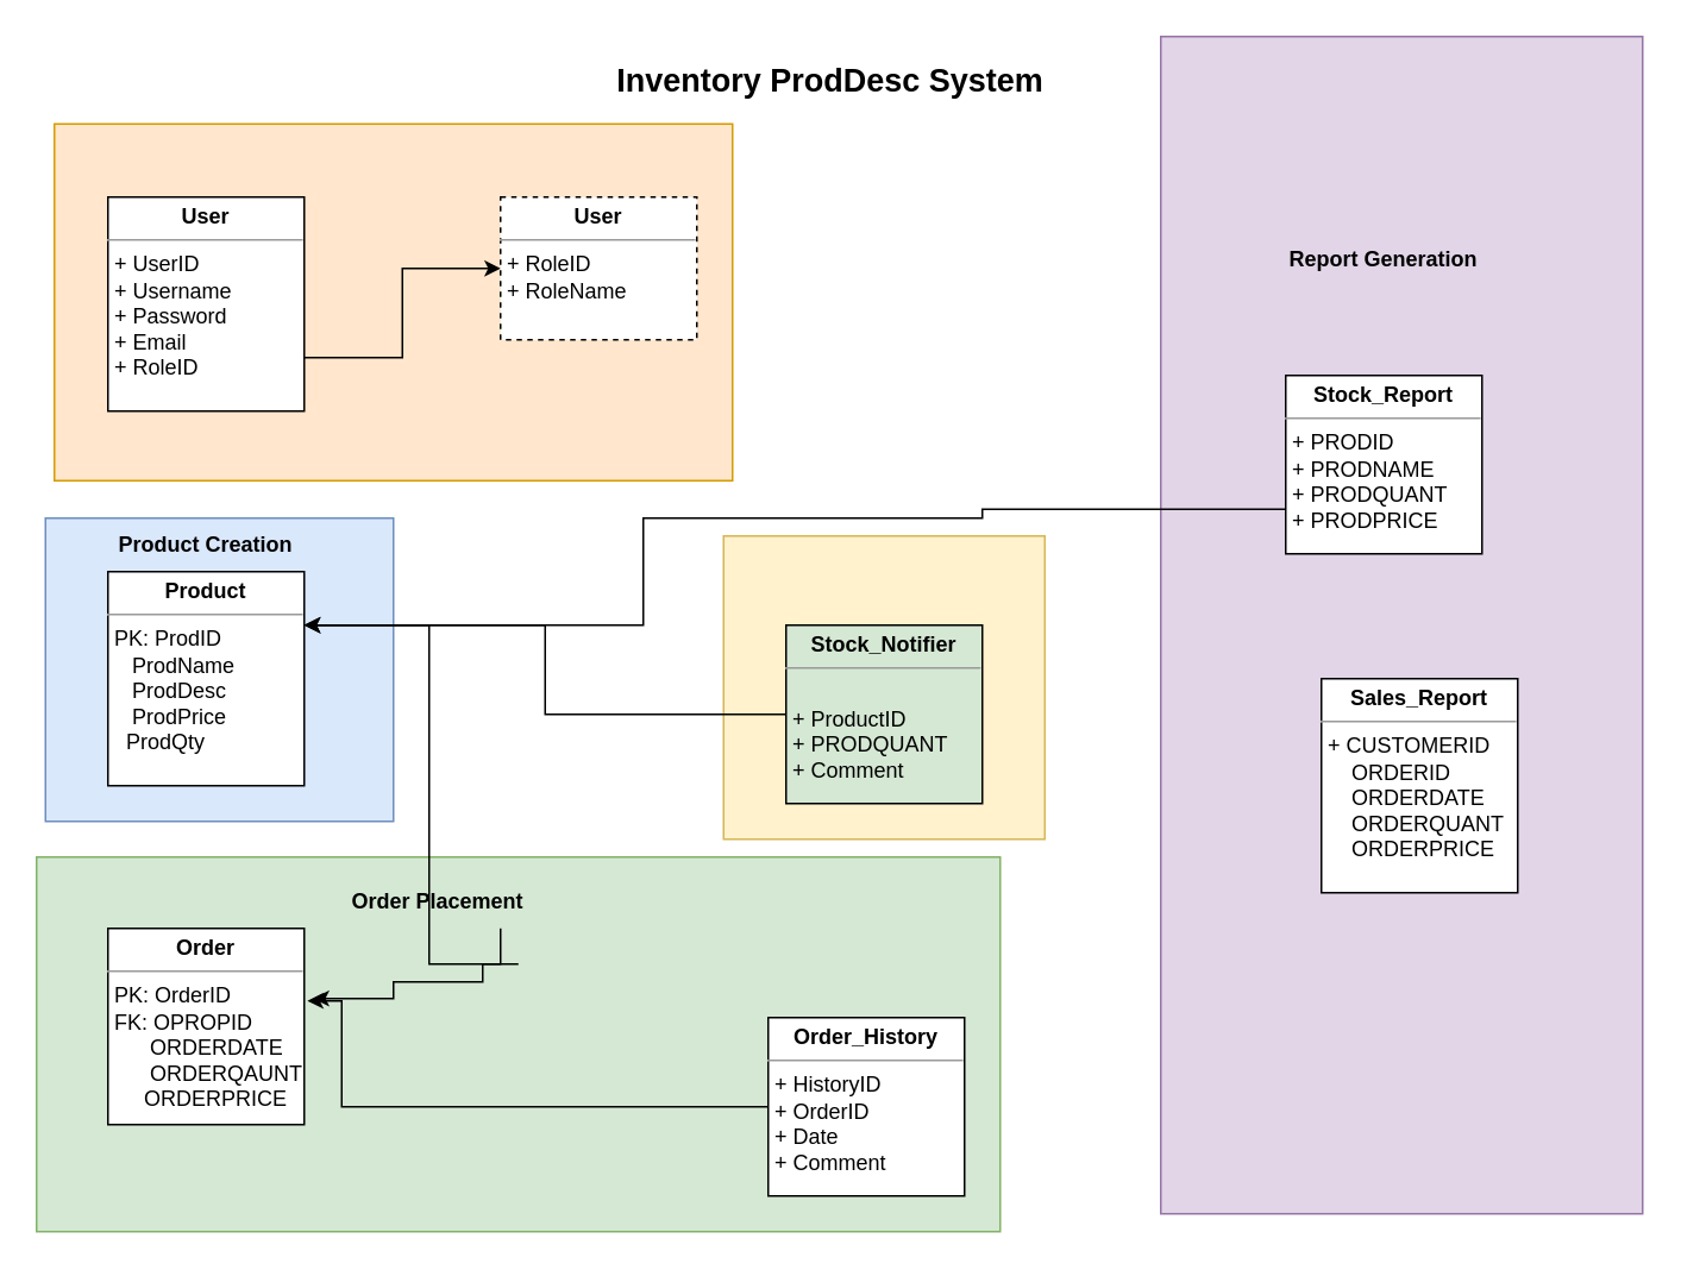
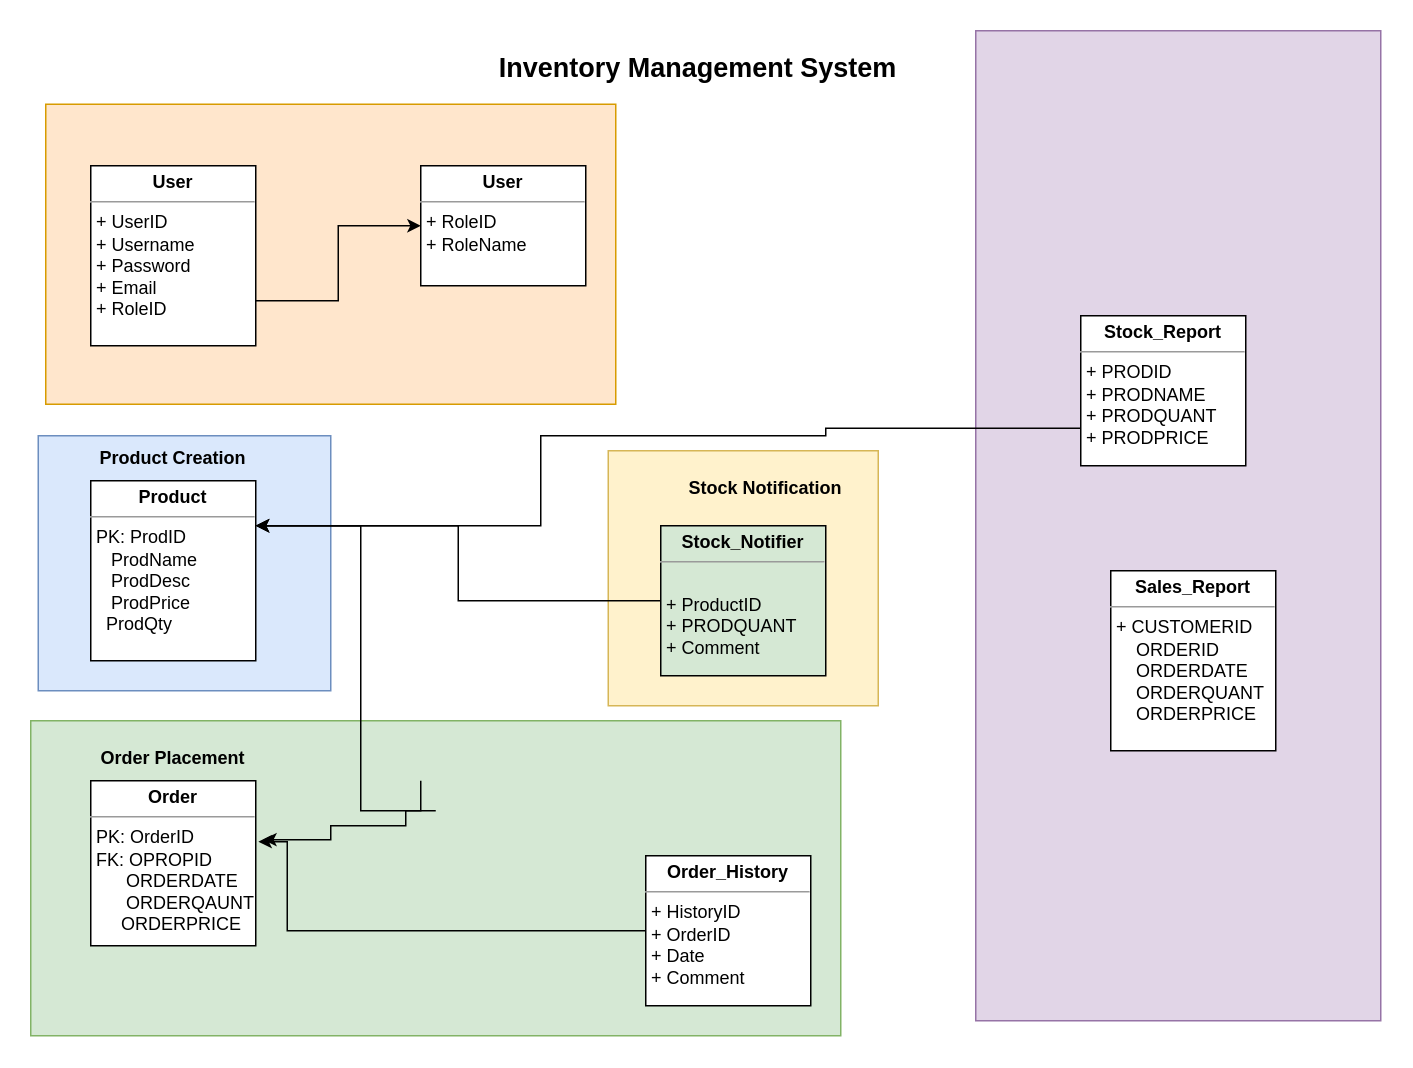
  <mxCell id="0" />
  <mxCell id="1" parent="0" />
  <mxCell id="2" value="" style="verticalLabelPosition=bottom;verticalAlign=top;html=1;shape=mxgraph.basic.rect;fillColor2=none;strokeWidth=1;size=20;indent=5;fillColor=#d5e8d4;strokeColor=#82b366;" parent="1" vertex="1"><mxGeometry x="20" y="480" width="540" height="210" as="geometry" /></mxCell>
  <mxCell id="3" value="" style="verticalLabelPosition=bottom;verticalAlign=top;html=1;shape=mxgraph.basic.rect;fillColor2=none;strokeWidth=1;size=20;indent=5;fillColor=#e1d5e7;strokeColor=#9673a6;" parent="1" vertex="1"><mxGeometry x="650" y="20" width="270" height="660" as="geometry" /></mxCell>
  <mxCell id="4" value="" style="verticalLabelPosition=bottom;verticalAlign=top;html=1;shape=mxgraph.basic.rect;fillColor2=none;strokeWidth=1;size=20;indent=5;fillColor=#fff2cc;strokeColor=#d6b656;" parent="1" vertex="1"><mxGeometry x="405" y="300" width="180" height="170" as="geometry" /></mxCell>
  <mxCell id="5" value="" style="verticalLabelPosition=bottom;verticalAlign=top;html=1;shape=mxgraph.basic.rect;fillColor2=none;strokeWidth=1;size=20;indent=5;fillColor=#dae8fc;strokeColor=#6c8ebf;" parent="1" vertex="1"><mxGeometry x="25" y="290" width="195" height="170" as="geometry" /></mxCell>
  <mxCell id="6" value="" style="verticalLabelPosition=bottom;verticalAlign=top;html=1;shape=mxgraph.basic.rect;fillColor2=none;strokeWidth=1;size=20;indent=5;fillColor=#ffe6cc;strokeColor=#d79b00;" parent="1" vertex="1"><mxGeometry x="30" y="69" width="380" height="200" as="geometry" /></mxCell>
  <mxCell id="7" style="edgeStyle=orthogonalEdgeStyle;rounded=0;orthogonalLoop=1;jettySize=auto;html=1;exitX=1;exitY=0.75;exitDx=0;exitDy=0;entryX=0;entryY=0.5;entryDx=0;entryDy=0;" parent="1" source="8" target="9" edge="1"><mxGeometry relative="1" as="geometry" /></mxCell>
  <mxCell id="8" value="&lt;p style=&quot;margin:0px;margin-top:4px;text-align:center;&quot;&gt;&lt;b&gt;User&lt;/b&gt;&lt;/p&gt;&lt;hr size=&quot;1&quot;&gt;&lt;p style=&quot;margin:0px;margin-left:4px;&quot;&gt;+ UserID&lt;/p&gt;&lt;p style=&quot;margin:0px;margin-left:4px;&quot;&gt;+ Username&lt;/p&gt;&lt;p style=&quot;margin:0px;margin-left:4px;&quot;&gt;+ Password&lt;/p&gt;&lt;p style=&quot;margin:0px;margin-left:4px;&quot;&gt;+ Email&lt;/p&gt;&lt;p style=&quot;margin:0px;margin-left:4px;&quot;&gt;+ RoleID&lt;/p&gt;" style="verticalAlign=top;align=left;overflow=fill;fontSize=12;fontFamily=Helvetica;html=1;whiteSpace=wrap;" parent="1" vertex="1"><mxGeometry x="60" y="110" width="110" height="120" as="geometry" /></mxCell>
- <mxCell id="9" value="&lt;p style=&quot;margin:0px;margin-top:4px;text-align:center;&quot;&gt;&lt;b&gt;User&lt;/b&gt;&lt;/p&gt;&lt;hr size=&quot;1&quot;&gt;&lt;p style=&quot;margin:0px;margin-left:4px;&quot;&gt;+ RoleID&lt;/p&gt;&lt;p style=&quot;margin:0px;margin-left:4px;&quot;&gt;+ RoleName&lt;/p&gt;" style="verticalAlign=top;align=left;overflow=fill;fontSize=12;fontFamily=Helvetica;html=1;whiteSpace=wrap;dashed=1;" parent="1" vertex="1"><mxGeometry x="280" y="110" width="110" height="80" as="geometry" /></mxCell>
+ <mxCell id="9" value="&lt;p style=&quot;margin:0px;margin-top:4px;text-align:center;&quot;&gt;&lt;b&gt;User&lt;/b&gt;&lt;/p&gt;&lt;hr size=&quot;1&quot;&gt;&lt;p style=&quot;margin:0px;margin-left:4px;&quot;&gt;+ RoleID&lt;/p&gt;&lt;p style=&quot;margin:0px;margin-left:4px;&quot;&gt;+ RoleName&lt;/p&gt;" style="verticalAlign=top;align=left;overflow=fill;fontSize=12;fontFamily=Helvetica;html=1;whiteSpace=wrap;" parent="1" vertex="1"><mxGeometry x="280" y="110" width="110" height="80" as="geometry" /></mxCell>
  <mxCell id="10" value="&lt;p style=&quot;margin:0px;margin-top:4px;text-align:center;&quot;&gt;&lt;b&gt;Product&lt;/b&gt;&lt;/p&gt;&lt;hr size=&quot;1&quot;&gt;&lt;p style=&quot;margin:0px;margin-left:4px;&quot;&gt;PK: ProdID&lt;/p&gt;&lt;p style=&quot;margin:0px;margin-left:4px;&quot;&gt;&amp;nbsp; &amp;nbsp;ProdName&lt;/p&gt;&lt;p style=&quot;margin:0px;margin-left:4px;&quot;&gt;&amp;nbsp; &amp;nbsp;ProdDesc&lt;/p&gt;&lt;p style=&quot;margin:0px;margin-left:4px;&quot;&gt;&amp;nbsp; &amp;nbsp;ProdPrice&lt;/p&gt;&lt;p style=&quot;margin:0px;margin-left:4px;&quot;&gt;&amp;nbsp; ProdQty&lt;/p&gt;" style="verticalAlign=top;align=left;overflow=fill;fontSize=12;fontFamily=Helvetica;html=1;whiteSpace=wrap;" parent="1" vertex="1"><mxGeometry x="60" y="320" width="110" height="120" as="geometry" /></mxCell>
  <mxCell id="11" value="&lt;p style=&quot;margin:0px;margin-top:4px;text-align:center;&quot;&gt;&lt;b&gt;Order&lt;/b&gt;&lt;/p&gt;&lt;hr size=&quot;1&quot;&gt;&lt;p style=&quot;margin:0px;margin-left:4px;&quot;&gt;PK: OrderID&lt;/p&gt;&lt;p style=&quot;margin:0px;margin-left:4px;&quot;&gt;FK: OPROPID&lt;/p&gt;&lt;p style=&quot;margin:0px;margin-left:4px;&quot;&gt;&amp;nbsp; &amp;nbsp; &amp;nbsp; ORDERDATE&lt;/p&gt;&lt;p style=&quot;margin:0px;margin-left:4px;&quot;&gt;&amp;nbsp; &amp;nbsp; &amp;nbsp; ORDERQAUNT&lt;/p&gt;&lt;p style=&quot;margin:0px;margin-left:4px;&quot;&gt;&amp;nbsp; &amp;nbsp; &amp;nbsp;ORDERPRICE&lt;/p&gt;" style="verticalAlign=top;align=left;overflow=fill;fontSize=12;fontFamily=Helvetica;html=1;whiteSpace=wrap;" parent="1" vertex="1"><mxGeometry x="60" y="520" width="110" height="110" as="geometry" /></mxCell>
  <mxCell id="12" style="edgeStyle=orthogonalEdgeStyle;rounded=0;orthogonalLoop=1;jettySize=auto;html=1;entryX=1.045;entryY=0.357;entryDx=0;entryDy=0;entryPerimeter=0;" parent="1" target="11" edge="1"><mxGeometry relative="1" as="geometry"><Array as="points"><mxPoint x="270" y="550" /><mxPoint x="220" y="550" /><mxPoint x="220" y="559" /></Array><mxPoint x="290" y="540" as="sourcePoint" /></mxGeometry></mxCell>
  <mxCell id="13" style="edgeStyle=orthogonalEdgeStyle;rounded=0;orthogonalLoop=1;jettySize=auto;html=1;exitX=0;exitY=0.25;exitDx=0;exitDy=0;entryX=1;entryY=0.25;entryDx=0;entryDy=0;" parent="1" target="10" edge="1"><mxGeometry relative="1" as="geometry"><Array as="points"><mxPoint x="280" y="540" /><mxPoint x="240" y="540" /><mxPoint x="240" y="350" /></Array><mxPoint x="280" y="520" as="sourcePoint" /></mxGeometry></mxCell>
  <mxCell id="14" style="edgeStyle=orthogonalEdgeStyle;rounded=0;orthogonalLoop=1;jettySize=auto;html=1;exitX=0;exitY=0.5;exitDx=0;exitDy=0;entryX=1;entryY=0.25;entryDx=0;entryDy=0;" parent="1" source="15" target="10" edge="1"><mxGeometry relative="1" as="geometry" /></mxCell>
  <mxCell id="15" value="&lt;p style=&quot;margin:0px;margin-top:4px;text-align:center;&quot;&gt;&lt;b&gt;Stock_Notifier&lt;/b&gt;&lt;/p&gt;&lt;hr size=&quot;1&quot;&gt;&lt;p style=&quot;margin:0px;margin-left:4px;&quot;&gt;&lt;br&gt;&lt;/p&gt;&lt;p style=&quot;margin:0px;margin-left:4px;&quot;&gt;+ ProductID&lt;/p&gt;&lt;p style=&quot;margin:0px;margin-left:4px;&quot;&gt;+ PRODQUANT&lt;/p&gt;&lt;p style=&quot;margin:0px;margin-left:4px;&quot;&gt;+ Comment&lt;/p&gt;" style="verticalAlign=top;align=left;overflow=fill;fontSize=12;fontFamily=Helvetica;html=1;whiteSpace=wrap;fillColor=#d5e8d4;" parent="1" vertex="1"><mxGeometry x="440" y="350" width="110" height="100" as="geometry" /></mxCell>
  <mxCell id="16" style="edgeStyle=orthogonalEdgeStyle;rounded=0;orthogonalLoop=1;jettySize=auto;html=1;exitX=0;exitY=0.5;exitDx=0;exitDy=0;entryX=1.016;entryY=0.369;entryDx=0;entryDy=0;entryPerimeter=0;" parent="1" source="17" target="11" edge="1"><mxGeometry relative="1" as="geometry"><mxPoint x="190" y="560" as="targetPoint" /><Array as="points"><mxPoint x="191" y="620" /><mxPoint x="191" y="561" /></Array></mxGeometry></mxCell>
  <mxCell id="17" value="&lt;p style=&quot;margin:0px;margin-top:4px;text-align:center;&quot;&gt;&lt;b&gt;Order_History&lt;/b&gt;&lt;/p&gt;&lt;hr size=&quot;1&quot;&gt;&lt;p style=&quot;margin:0px;margin-left:4px;&quot;&gt;+ HistoryID&lt;/p&gt;&lt;p style=&quot;margin:0px;margin-left:4px;&quot;&gt;+ OrderID&lt;/p&gt;&lt;p style=&quot;margin:0px;margin-left:4px;&quot;&gt;+ Date&lt;/p&gt;&lt;p style=&quot;margin:0px;margin-left:4px;&quot;&gt;+ Comment&lt;/p&gt;" style="verticalAlign=top;align=left;overflow=fill;fontSize=12;fontFamily=Helvetica;html=1;whiteSpace=wrap;" parent="1" vertex="1"><mxGeometry x="430" y="570" width="110" height="100" as="geometry" /></mxCell>
  <mxCell id="18" value="&lt;p style=&quot;margin:0px;margin-top:4px;text-align:center;&quot;&gt;&lt;b&gt;Sales_Report&lt;/b&gt;&lt;/p&gt;&lt;hr size=&quot;1&quot;&gt;&lt;p style=&quot;margin:0px;margin-left:4px;&quot;&gt;+ CUSTOMERID&lt;/p&gt;&lt;p style=&quot;margin:0px;margin-left:4px;&quot;&gt;&amp;nbsp; &amp;nbsp; ORDERID&lt;/p&gt;&lt;p style=&quot;margin:0px;margin-left:4px;&quot;&gt;&amp;nbsp; &amp;nbsp; ORDERDATE&lt;/p&gt;&lt;p style=&quot;margin:0px;margin-left:4px;&quot;&gt;&amp;nbsp; &amp;nbsp; ORDERQUANT&lt;/p&gt;&lt;p style=&quot;margin:0px;margin-left:4px;&quot;&gt;&amp;nbsp; &amp;nbsp; ORDERPRICE&lt;/p&gt;" style="verticalAlign=top;align=left;overflow=fill;fontSize=12;fontFamily=Helvetica;html=1;whiteSpace=wrap;" parent="1" vertex="1"><mxGeometry x="740" y="380" width="110" height="120" as="geometry" /></mxCell>
  <mxCell id="19" style="edgeStyle=orthogonalEdgeStyle;rounded=0;orthogonalLoop=1;jettySize=auto;html=1;exitX=0;exitY=0.75;exitDx=0;exitDy=0;entryX=1;entryY=0.25;entryDx=0;entryDy=0;" parent="1" source="20" target="10" edge="1"><mxGeometry relative="1" as="geometry"><Array as="points"><mxPoint x="550" y="290" /><mxPoint x="360" y="290" /><mxPoint x="360" y="350" /></Array></mxGeometry></mxCell>
  <mxCell id="20" value="&lt;p style=&quot;margin:0px;margin-top:4px;text-align:center;&quot;&gt;&lt;b&gt;Stock_Report&lt;/b&gt;&lt;/p&gt;&lt;hr size=&quot;1&quot;&gt;&lt;p style=&quot;margin:0px;margin-left:4px;&quot;&gt;+ PRODID&lt;/p&gt;&lt;p style=&quot;margin:0px;margin-left:4px;&quot;&gt;+ PRODNAME&lt;/p&gt;&lt;p style=&quot;margin:0px;margin-left:4px;&quot;&gt;+ PRODQUANT&lt;/p&gt;&lt;p style=&quot;margin:0px;margin-left:4px;&quot;&gt;+ PRODPRICE&lt;/p&gt;" style="verticalAlign=top;align=left;overflow=fill;fontSize=12;fontFamily=Helvetica;html=1;whiteSpace=wrap;" parent="1" vertex="1"><mxGeometry x="720" y="210" width="110" height="100" as="geometry" /></mxCell>
  <mxCell id="21" value="&lt;b&gt;Product Creation&lt;/b&gt;" style="text;html=1;strokeColor=none;fillColor=none;align=center;verticalAlign=middle;whiteSpace=wrap;rounded=0;" parent="1" vertex="1"><mxGeometry x="55" y="290" width="120" height="30" as="geometry" /></mxCell>
- <mxCell id="23" value="&lt;b&gt;Order Placement&lt;/b&gt;" style="text;html=1;strokeColor=none;fillColor=none;align=center;verticalAlign=middle;whiteSpace=wrap;rounded=0;" parent="1" vertex="1"><mxGeometry x="185" y="490" width="120" height="30" as="geometry" /></mxCell>
- <mxCell id="24" value="&lt;b&gt;Report Generation&lt;/b&gt;" style="text;html=1;strokeColor=none;fillColor=none;align=center;verticalAlign=middle;whiteSpace=wrap;rounded=0;" parent="1" vertex="1"><mxGeometry x="715" y="130" width="120" height="30" as="geometry" /></mxCell>
- <mxCell id="25" value="&lt;b&gt;&lt;font style=&quot;font-size: 18px;&quot;&gt;Inventory ProdDesc System&lt;/font&gt;&lt;/b&gt;" style="text;html=1;strokeColor=none;fillColor=none;align=center;verticalAlign=middle;whiteSpace=wrap;rounded=0;" parent="1" vertex="1"><mxGeometry x="310" width="310" height="30" as="geometry" y="30" /></mxCell>
+ <mxCell id="22" value="&lt;b&gt;Stock Notification&lt;/b&gt;" style="text;html=1;strokeColor=none;fillColor=none;align=center;verticalAlign=middle;whiteSpace=wrap;rounded=0;" parent="1" vertex="1"><mxGeometry x="450" y="310" width="120" height="30" as="geometry" /></mxCell>
+ <mxCell id="23" value="&lt;b&gt;Order Placement&lt;/b&gt;" style="text;html=1;strokeColor=none;fillColor=none;align=center;verticalAlign=middle;whiteSpace=wrap;rounded=0;" parent="1" vertex="1"><mxGeometry x="55" y="490" width="120" height="30" as="geometry" /></mxCell>
+ <mxCell id="25" value="&lt;b&gt;&lt;font style=&quot;font-size: 18px;&quot;&gt;Inventory Management System&lt;/font&gt;&lt;/b&gt;" style="text;html=1;strokeColor=none;fillColor=none;align=center;verticalAlign=middle;whiteSpace=wrap;rounded=0;" parent="1" vertex="1"><mxGeometry x="310" width="310" height="30" as="geometry" y="30" /></mxCell>
